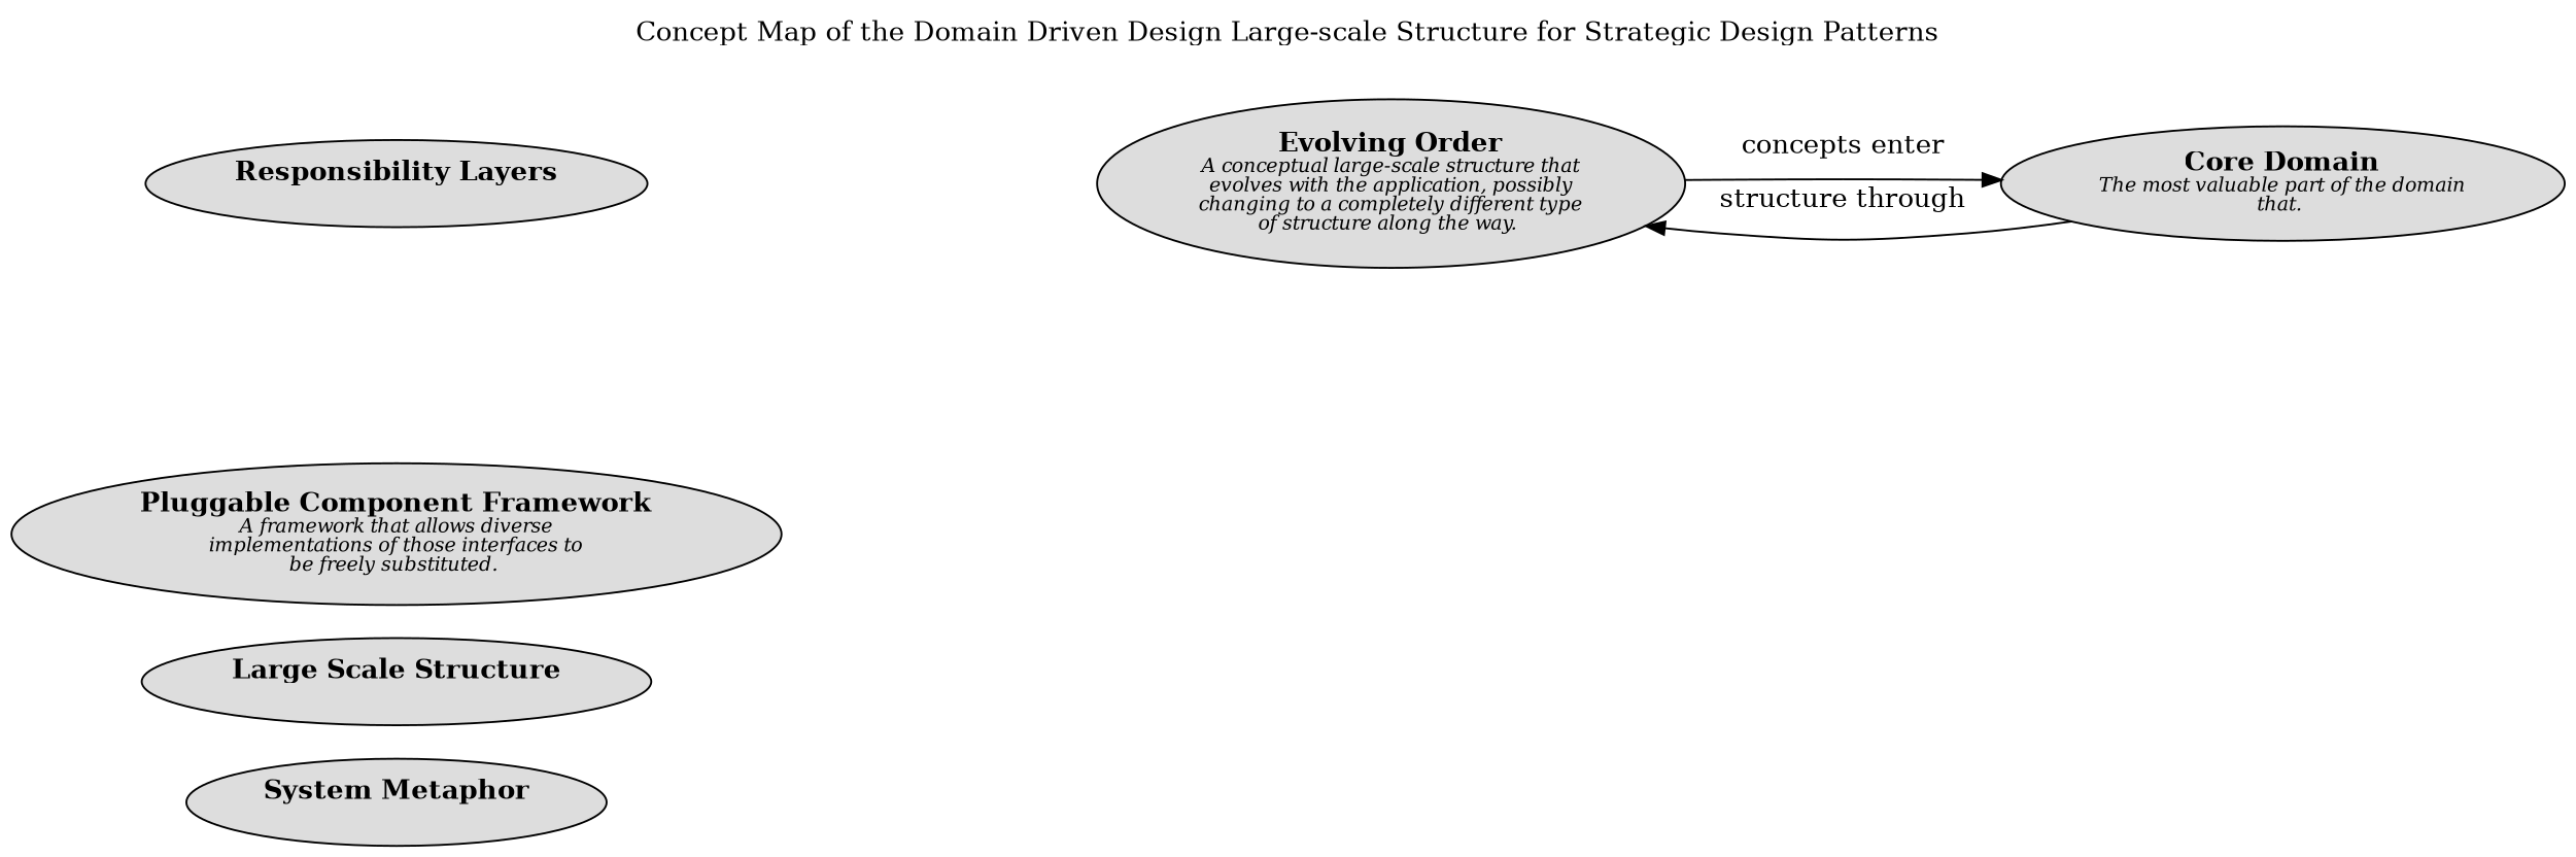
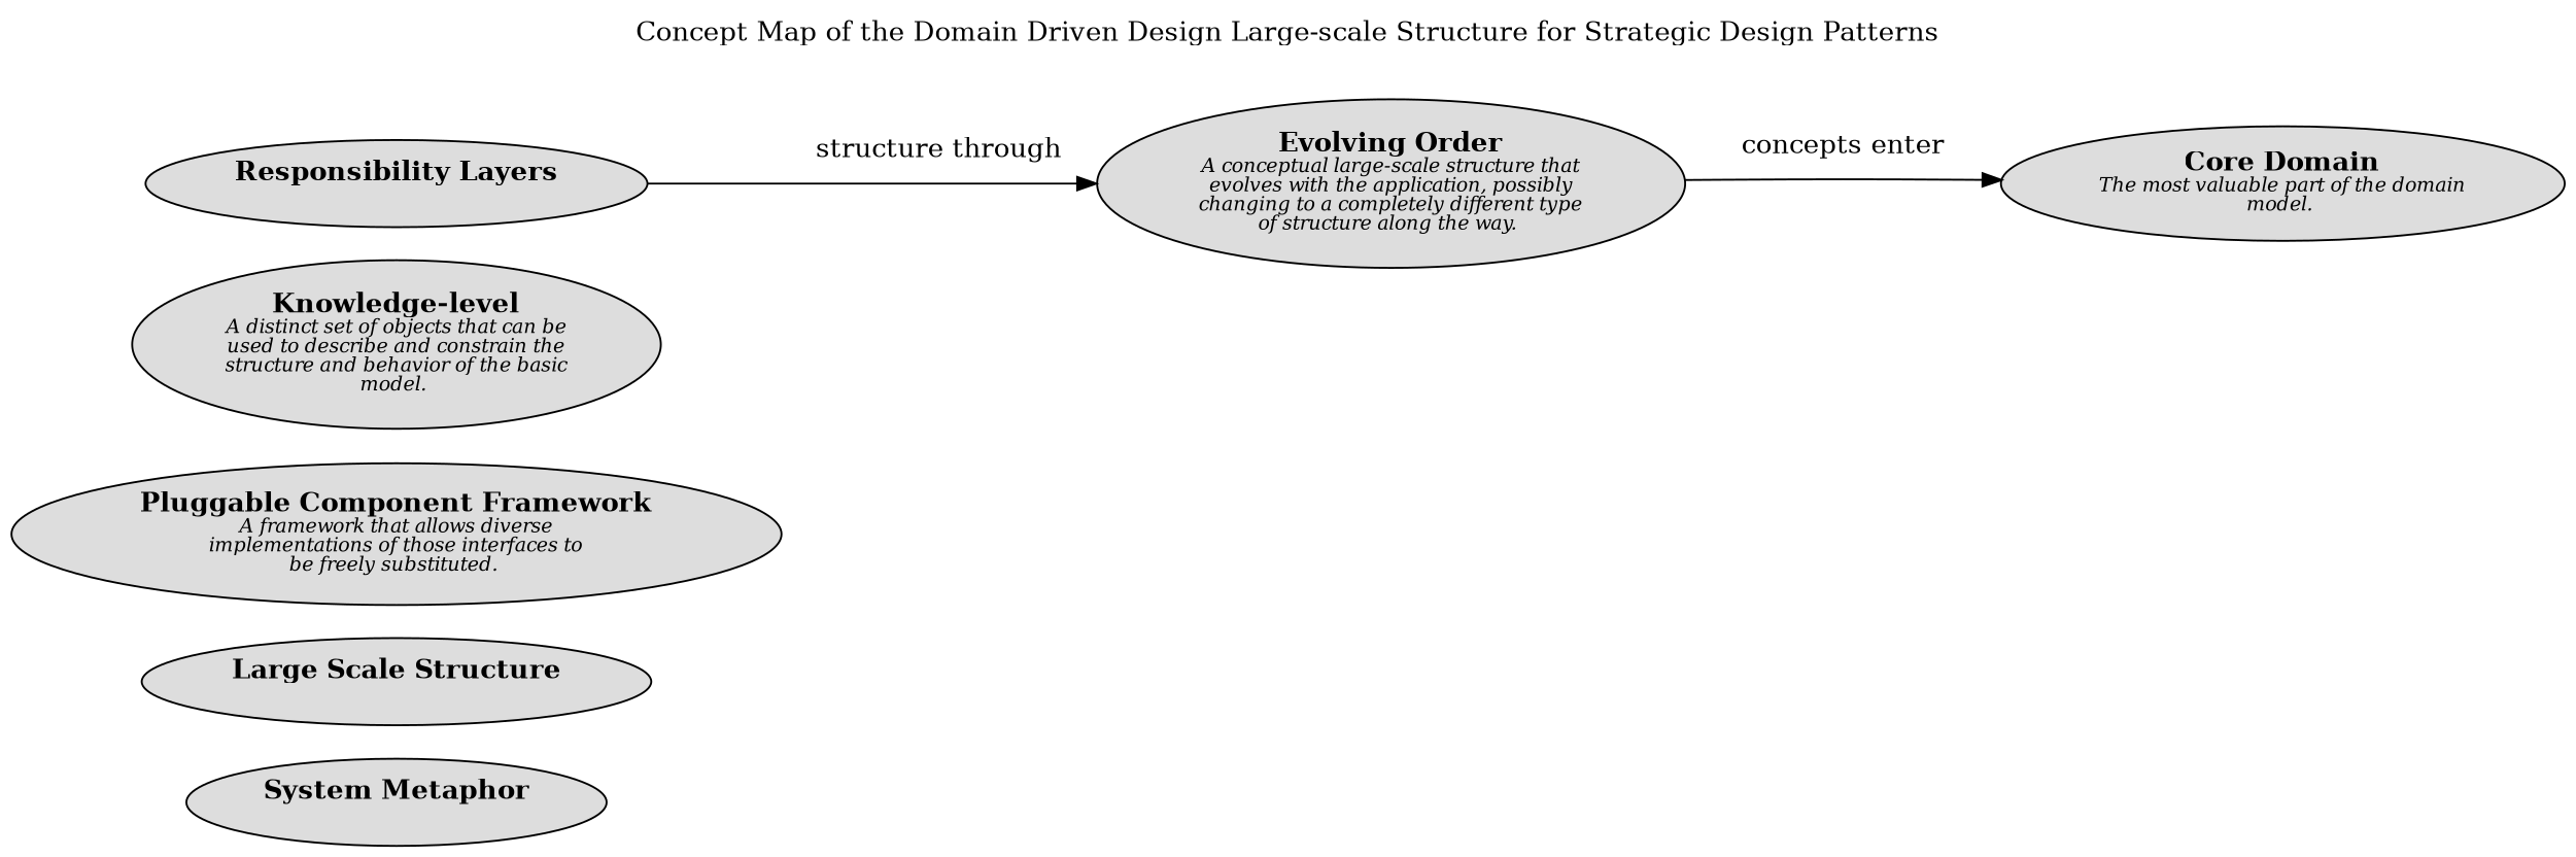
  digraph {
    label="Concept Map of the Domain Driven Design Large-scale Structure for Strategic Design Patterns"
    labelloc=t
    rankdir=LR
    node [fillcolor="#dddddd" shape=ellipse style=filled]
    n1 [label=<<B>System Metaphor</B><BR/><FONT POINT-SIZE="10"><I> </I></FONT>>]
    n2 [label=<<B>Large Scale Structure</B><BR/><FONT POINT-SIZE="10"><I> </I></FONT>>]
    n3 [label=<<B>Pluggable Component Framework</B><BR/><FONT POINT-SIZE="10"><I>A framework that allows diverse<BR/>implementations of those interfaces to<BR/>be freely substituted. </I></FONT>>]
+   n4 [label=<<B>Knowledge-level</B><BR/><FONT POINT-SIZE="10"><I>A distinct set of objects that can be<BR/>used to describe and constrain the<BR/>structure and behavior of the basic<BR/>model. </I></FONT>>]
    n5 [label=<<B>Evolving Order</B><BR/><FONT POINT-SIZE="10"><I>A conceptual large-scale structure that<BR/>evolves with the application, possibly<BR/>changing to a completely different type<BR/>of structure along the way. </I></FONT>>]
-   n6 [label=<<B>Core Domain</B><BR/><FONT POINT-SIZE="10"><I>The most valuable part of the domain<BR/>that. </I></FONT>>]
+   n6 [label=<<B>Core Domain</B><BR/><FONT POINT-SIZE="10"><I>The most valuable part of the domain<BR/>model. </I></FONT>>]
    n7 [label=<<B>Responsibility Layers</B><BR/><FONT POINT-SIZE="10"><I> </I></FONT>>]
    n5 -> n6 [label=<concepts enter<BR/><FONT POINT-SIZE="10"><I> </I></FONT>>]
-   n6 -> n5 [label=<structure through<BR/><FONT POINT-SIZE="10"><I> </I></FONT>>]
+   n7 -> n5 [label=<structure through<BR/><FONT POINT-SIZE="10"><I> </I></FONT>>]
  }
